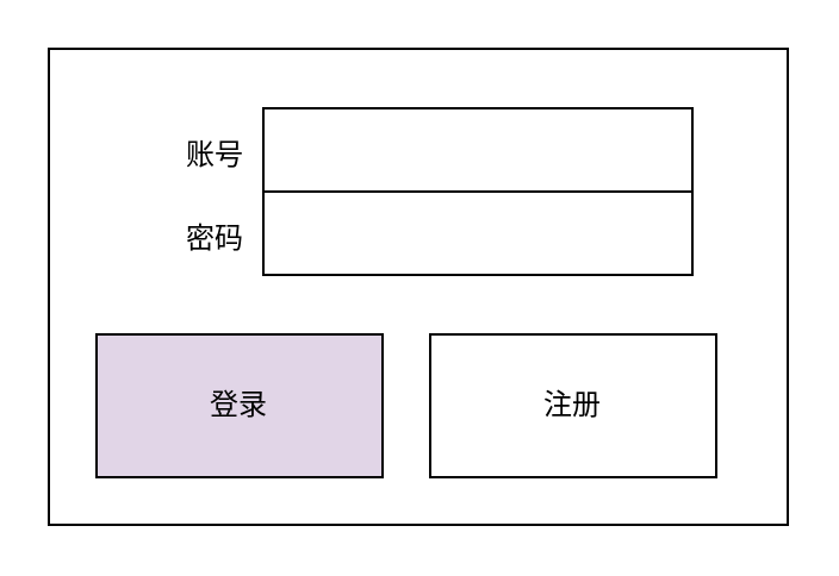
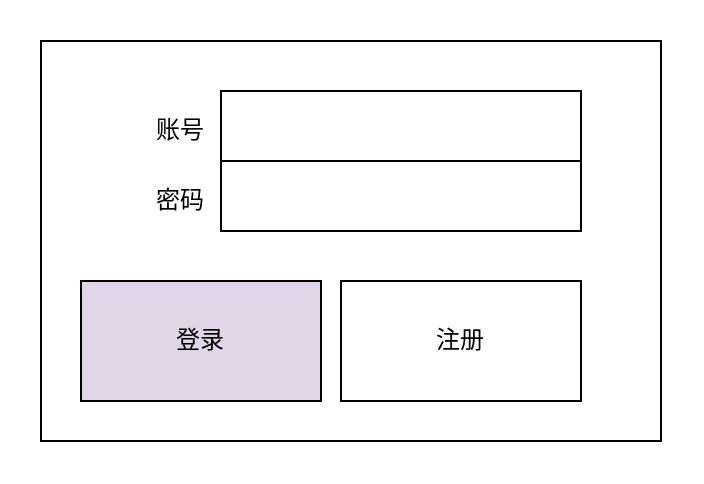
  <mxCell id="0" />
  <mxCell id="1" parent="0" />
  <mxCell id="2" value="" style="rounded=0;whiteSpace=wrap;html=1;" vertex="1" parent="1"><mxGeometry x="20" y="20" width="310" height="200" as="geometry" /></mxCell>
  <mxCell id="3" value="登录" style="rounded=0;whiteSpace=wrap;html=1;fillColor=#e1d5e7;" vertex="1" parent="1"><mxGeometry x="40" y="140" width="120" height="60" as="geometry" /></mxCell>
- <mxCell id="4" value="注册" style="rounded=0;whiteSpace=wrap;html=1;" vertex="1" parent="1"><mxGeometry x="180" y="140" width="120" height="60" as="geometry" /></mxCell>
+ <mxCell id="4" value="注册" style="rounded=0;whiteSpace=wrap;html=1;" vertex="1" parent="1"><mxGeometry x="170" y="140" width="120" height="60" as="geometry" /></mxCell>
  <mxCell id="5" value="账号" style="text;html=1;strokeColor=none;fillColor=none;align=center;verticalAlign=middle;whiteSpace=wrap;rounded=0;" vertex="1" parent="1"><mxGeometry x="60" y="50" width="60" height="30" as="geometry" /></mxCell>
  <mxCell id="6" value="" style="rounded=0;whiteSpace=wrap;html=1;" vertex="1" parent="1"><mxGeometry x="110" y="45" width="180" height="35" as="geometry" /></mxCell>
  <mxCell id="7" value="" style="rounded=0;whiteSpace=wrap;html=1;" vertex="1" parent="1"><mxGeometry x="110" y="80" width="180" height="35" as="geometry" /></mxCell>
  <mxCell id="8" value="密码" style="text;html=1;strokeColor=none;fillColor=none;align=center;verticalAlign=middle;whiteSpace=wrap;rounded=0;" vertex="1" parent="1"><mxGeometry x="60" y="85" width="60" height="30" as="geometry" /></mxCell>
